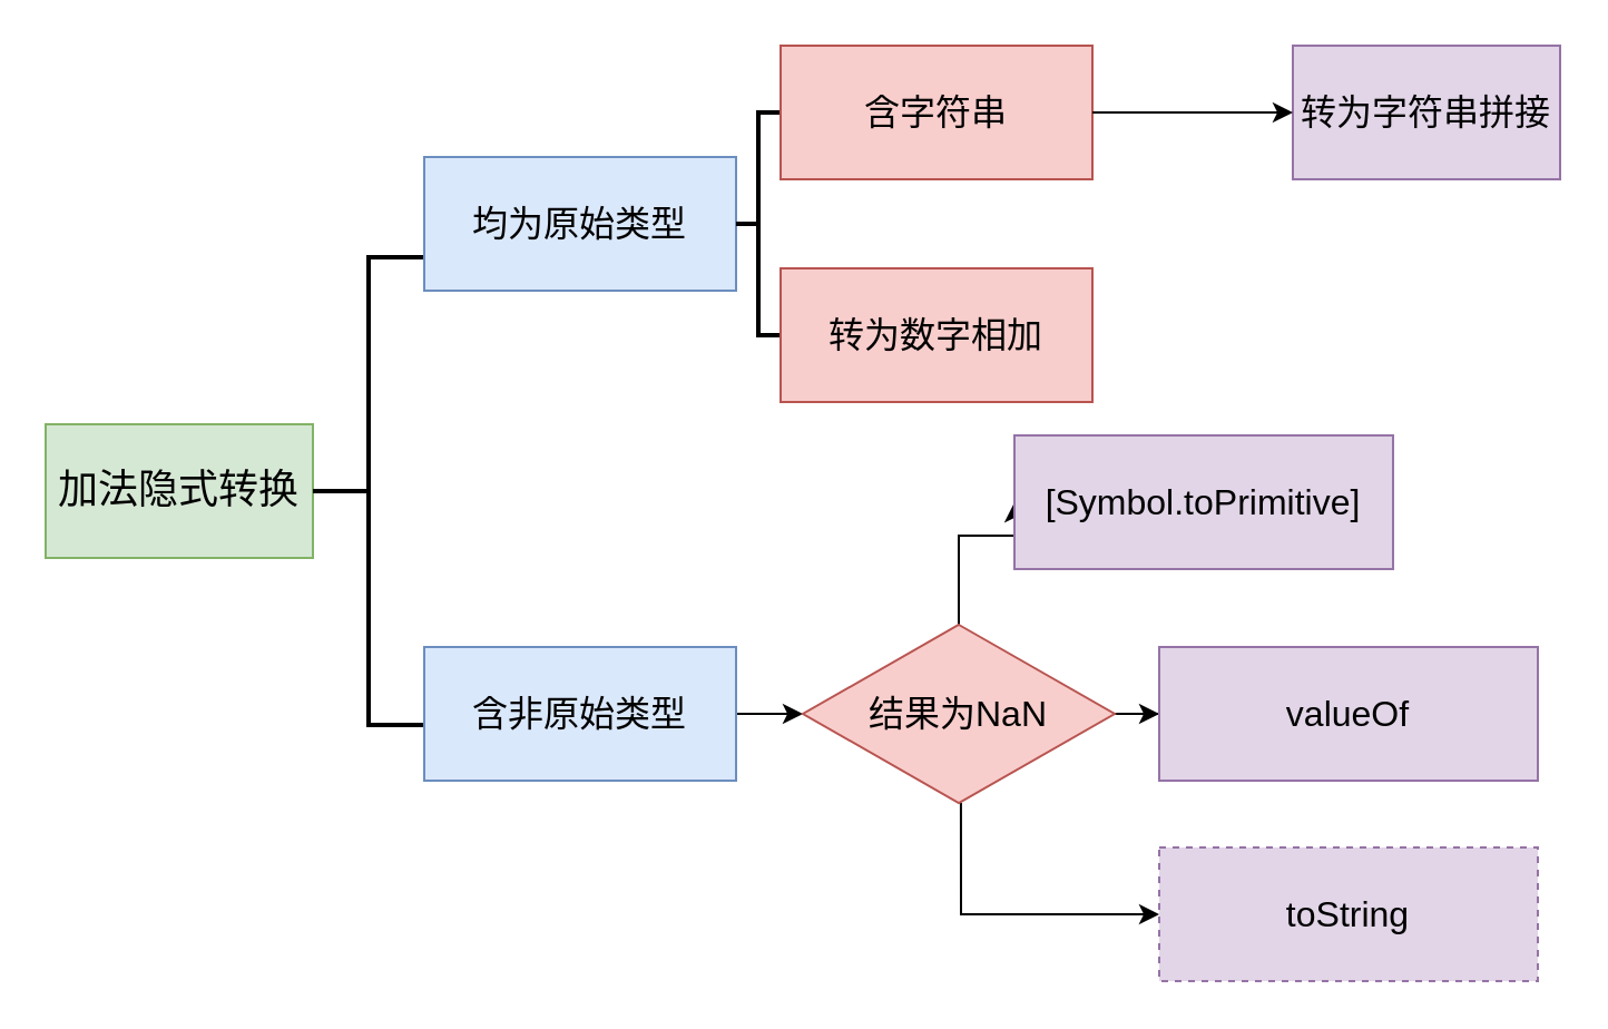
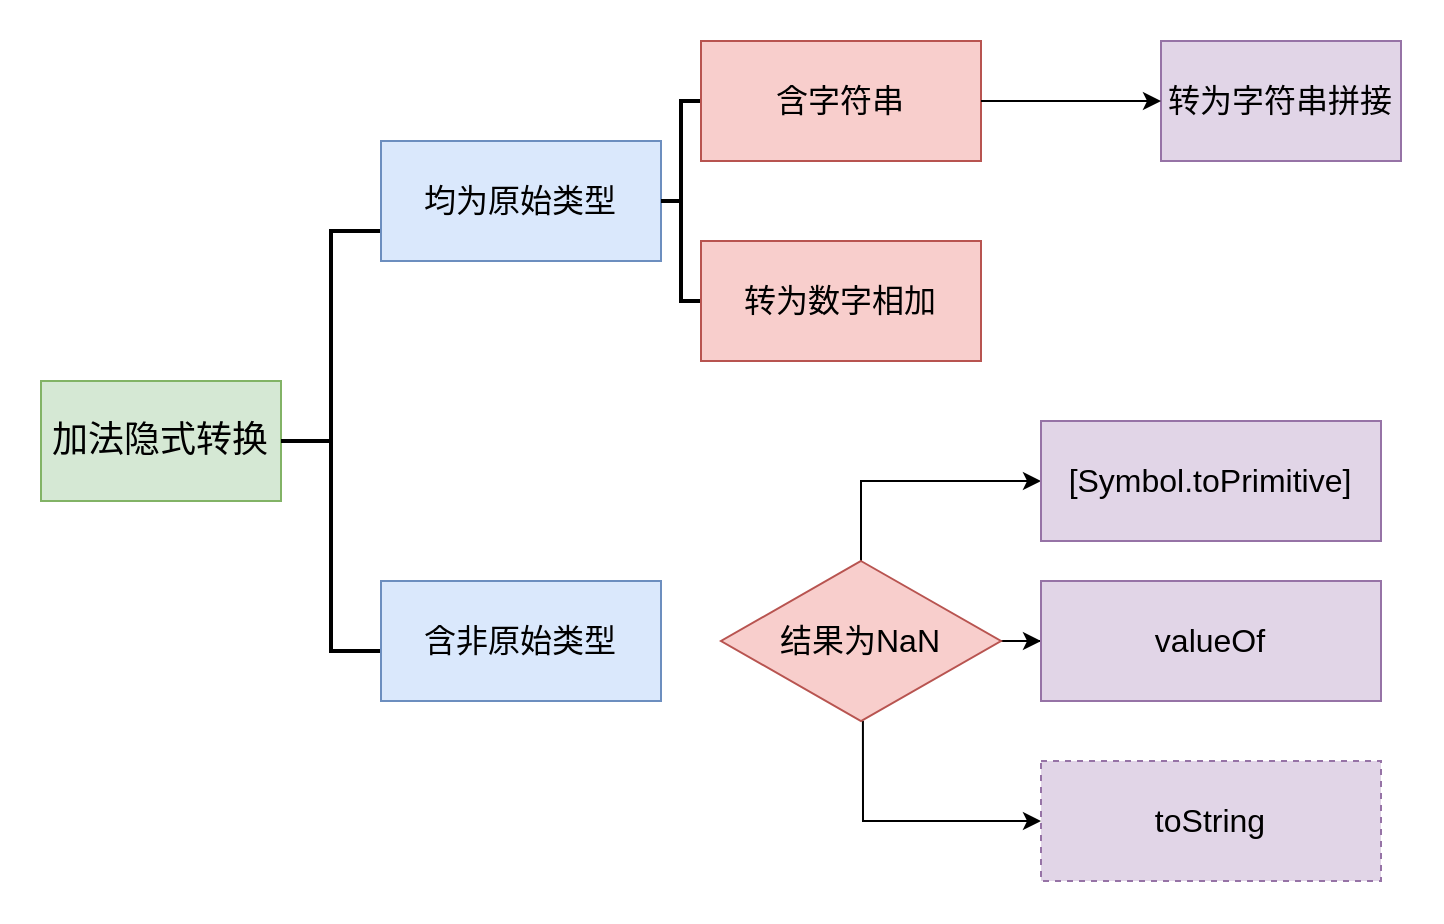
  <mxCell id="0" />
  <mxCell id="1" parent="0" />
  <mxCell id="2" value="&lt;font style=&quot;font-size: 18px;&quot;&gt;加法隐式转换&lt;/font&gt;" style="rounded=0;whiteSpace=wrap;html=1;fillColor=#d5e8d4;strokeColor=#82b366;" vertex="1" parent="1"><mxGeometry x="20" y="190" width="120" height="60" as="geometry" /></mxCell>
  <mxCell id="3" value="" style="strokeWidth=2;html=1;shape=mxgraph.flowchart.annotation_2;align=left;labelPosition=right;pointerEvents=1;" vertex="1" parent="1"><mxGeometry x="140" y="115" width="50" height="210" as="geometry" /></mxCell>
- <mxCell id="4" value="" style="edgeStyle=orthogonalEdgeStyle;rounded=0;orthogonalLoop=1;jettySize=auto;html=1;" edge="1" parent="1" source="5" target="16"><mxGeometry relative="1" as="geometry" /></mxCell>
  <mxCell id="5" value="含非原始类型" style="rounded=0;whiteSpace=wrap;html=1;fillColor=#dae8fc;strokeColor=#6c8ebf;fontSize=16;" vertex="1" parent="1"><mxGeometry x="190" y="290" width="140" height="60" as="geometry" /></mxCell>
  <mxCell id="6" value="" style="group" vertex="1" connectable="0" parent="1"><mxGeometry x="190" y="20" width="510" height="160" as="geometry" /></mxCell>
  <mxCell id="7" value="均为原始类型" style="rounded=0;whiteSpace=wrap;html=1;fillColor=#dae8fc;strokeColor=#6c8ebf;fontSize=16;fixDash=1;" vertex="1" parent="6"><mxGeometry y="50" width="140" height="60" as="geometry" /></mxCell>
  <mxCell id="8" value="" style="strokeWidth=2;html=1;shape=mxgraph.flowchart.annotation_2;align=left;labelPosition=right;pointerEvents=1;fixDash=1;" vertex="1" parent="6"><mxGeometry x="140" y="30" width="20" height="100" as="geometry" /></mxCell>
  <mxCell id="9" value="含字符串" style="rounded=0;whiteSpace=wrap;html=1;fillColor=#f8cecc;strokeColor=#b85450;fontSize=16;" vertex="1" parent="6"><mxGeometry x="160" width="140" height="60" as="geometry" /></mxCell>
  <mxCell id="10" value="转为数字相加" style="rounded=0;whiteSpace=wrap;html=1;fillColor=#f8cecc;strokeColor=#b85450;fontSize=16;fixDash=1;" vertex="1" parent="6"><mxGeometry x="160" y="100" width="140" height="60" as="geometry" /></mxCell>
  <mxCell id="11" value="转为字符串拼接" style="whiteSpace=wrap;html=1;fontSize=16;fillColor=#e1d5e7;strokeColor=#9673a6;rounded=0;" vertex="1" parent="6"><mxGeometry x="390" width="120" height="60" as="geometry" /></mxCell>
  <mxCell id="12" value="" style="edgeStyle=orthogonalEdgeStyle;rounded=0;orthogonalLoop=1;jettySize=auto;html=1;fixDash=1;" edge="1" parent="6" source="9" target="11"><mxGeometry relative="1" as="geometry" /></mxCell>
  <mxCell id="13" style="edgeStyle=orthogonalEdgeStyle;rounded=0;orthogonalLoop=1;jettySize=auto;html=1;entryX=0;entryY=0.5;entryDx=0;entryDy=0;" edge="1" parent="1" source="16" target="19"><mxGeometry relative="1" as="geometry"><mxPoint x="480" y="260" as="targetPoint" /><Array as="points"><mxPoint x="430" y="240" /></Array></mxGeometry></mxCell>
  <mxCell id="14" value="" style="edgeStyle=orthogonalEdgeStyle;rounded=0;orthogonalLoop=1;jettySize=auto;html=1;" edge="1" parent="1" source="16" target="17"><mxGeometry relative="1" as="geometry" /></mxCell>
  <mxCell id="15" value="" style="edgeStyle=orthogonalEdgeStyle;rounded=0;orthogonalLoop=1;jettySize=auto;html=1;entryX=0;entryY=0.5;entryDx=0;entryDy=0;" edge="1" parent="1" target="18"><mxGeometry relative="1" as="geometry"><mxPoint x="430.96" y="360" as="sourcePoint" /><mxPoint x="480" y="417.02" as="targetPoint" /><Array as="points"><mxPoint x="431" y="410" /></Array></mxGeometry></mxCell>
  <mxCell id="16" value="结果为NaN" style="rhombus;whiteSpace=wrap;html=1;fontSize=16;fillColor=#f8cecc;strokeColor=#b85450;rounded=0;" vertex="1" parent="1"><mxGeometry x="360" y="280" width="140" height="80" as="geometry" /></mxCell>
  <mxCell id="17" value="valueOf" style="whiteSpace=wrap;html=1;fontSize=16;fillColor=#e1d5e7;strokeColor=#9673a6;rounded=0;" vertex="1" parent="1"><mxGeometry x="520" y="290" width="170" height="60" as="geometry" /></mxCell>
  <mxCell id="18" value="toString" style="whiteSpace=wrap;html=1;fontSize=16;fillColor=#e1d5e7;strokeColor=#9673a6;rounded=0;dashed=1;" vertex="1" parent="1"><mxGeometry x="520" y="380" width="170" height="60" as="geometry" /></mxCell>
- <mxCell id="19" value="[Symbol.toPrimitive]" style="rounded=0;whiteSpace=wrap;html=1;fillColor=#e1d5e7;strokeColor=#9673a6;fontSize=16;" vertex="1" parent="1"><mxGeometry x="455" y="195" width="170" height="60" as="geometry" /></mxCell>
+ <mxCell id="19" value="[Symbol.toPrimitive]" style="rounded=0;whiteSpace=wrap;html=1;fillColor=#e1d5e7;strokeColor=#9673a6;fontSize=16;" vertex="1" parent="1"><mxGeometry x="520" y="210" width="170" height="60" as="geometry" /></mxCell>
